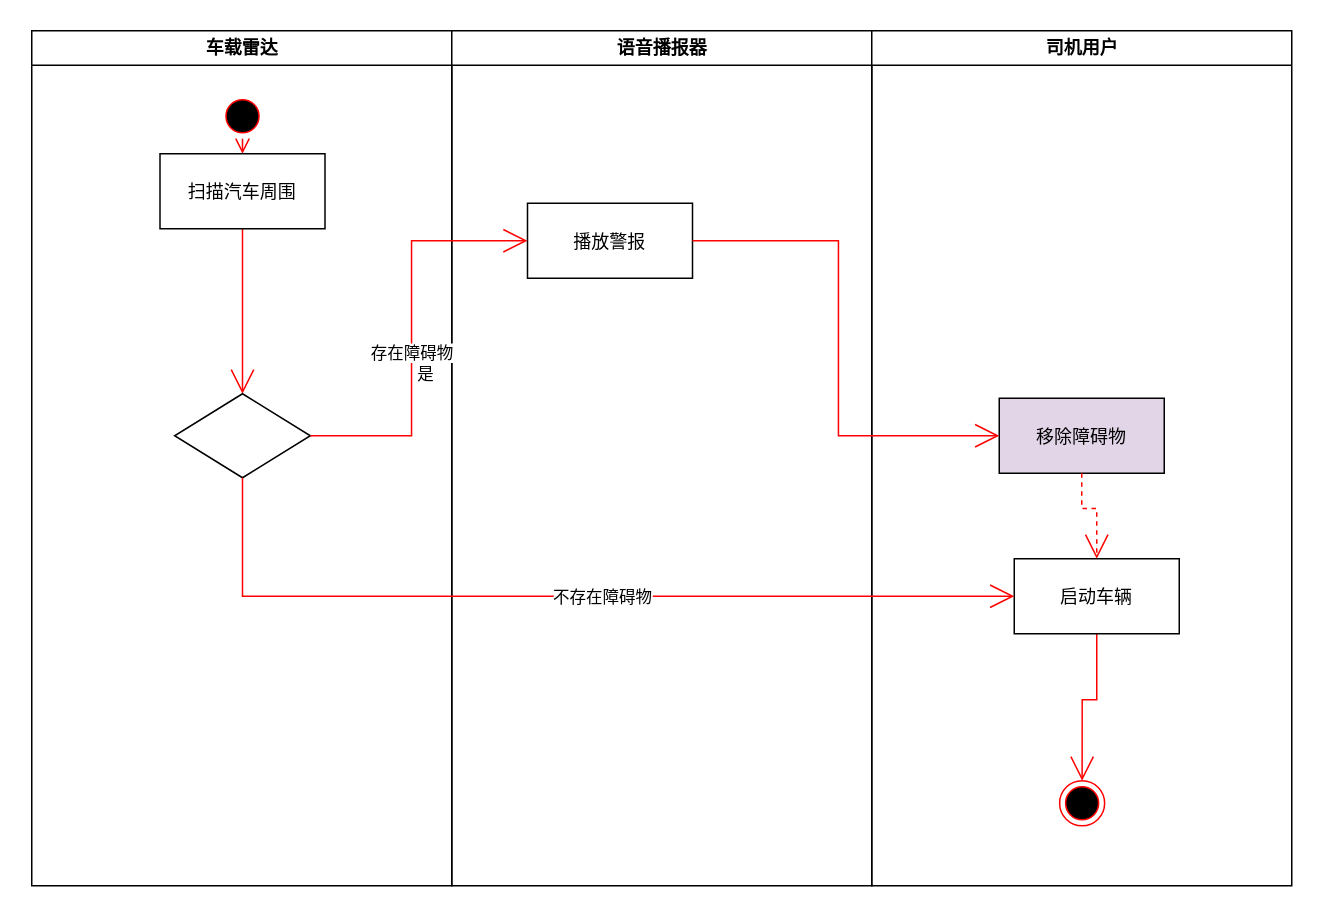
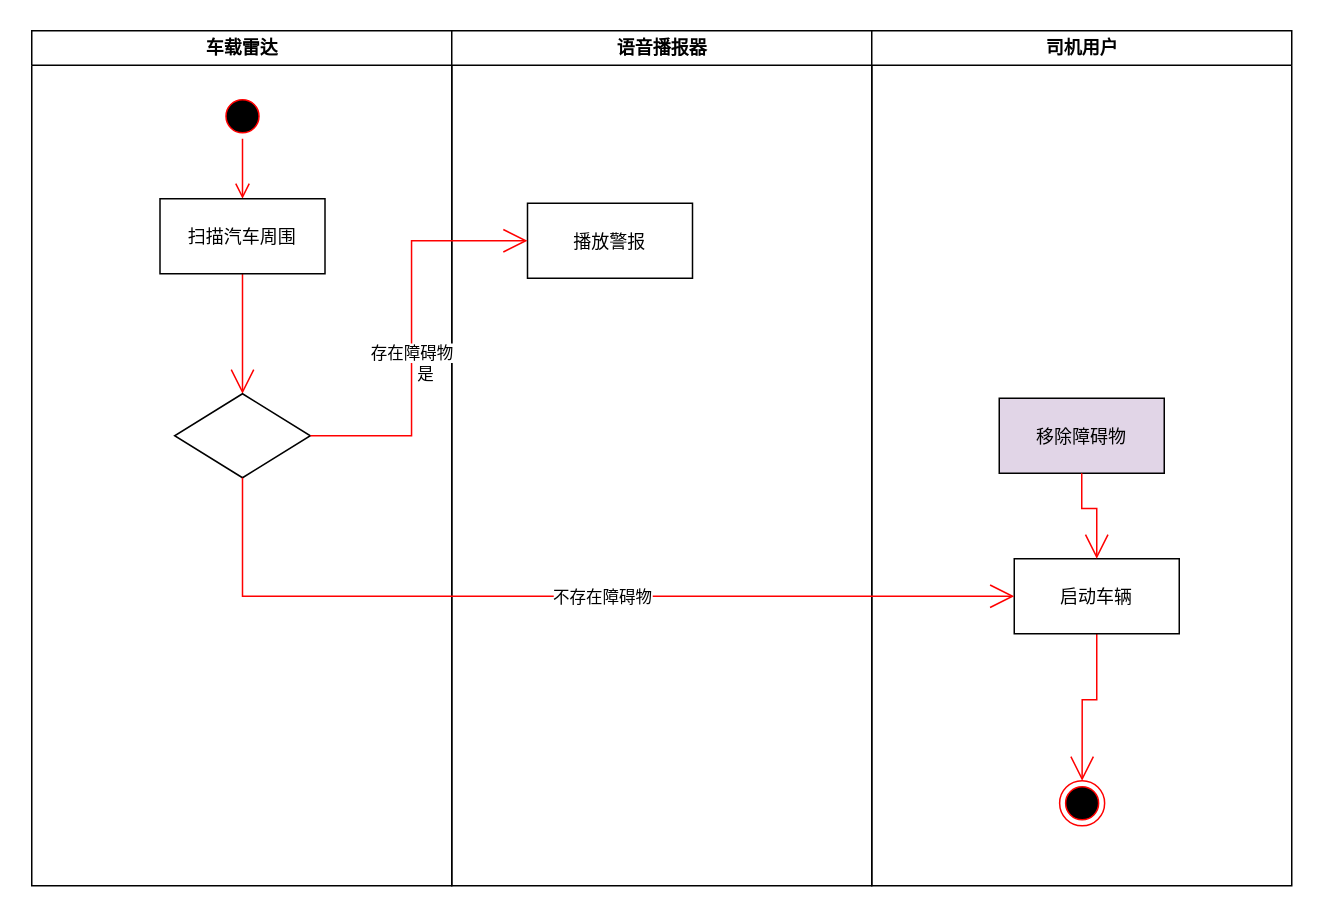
  <mxCell id="0" />
  <mxCell id="1" parent="0" />
  <mxCell id="2" value="车载雷达" style="swimlane;whiteSpace=wrap" parent="1" vertex="1"><mxGeometry x="20.5" y="20" width="280" height="570" as="geometry" /></mxCell>
  <mxCell id="3" value="" style="ellipse;shape=startState;fillColor=#000000;strokeColor=#ff0000;" parent="2" vertex="1"><mxGeometry x="125.5" y="42" width="30" height="30" as="geometry" /></mxCell>
  <mxCell id="4" value="" style="edgeStyle=elbowEdgeStyle;elbow=horizontal;verticalAlign=bottom;endArrow=open;endSize=8;strokeColor=#FF0000;endFill=1;rounded=0" parent="2" source="3" target="6" edge="1"><mxGeometry x="125.5" y="42" as="geometry"><mxPoint x="140.5" y="112" as="targetPoint" /></mxGeometry></mxCell>
  <mxCell id="5" style="edgeStyle=orthogonalEdgeStyle;rounded=0;orthogonalLoop=1;jettySize=auto;html=1;exitX=0.5;exitY=1;exitDx=0;exitDy=0;entryX=0.5;entryY=0;entryDx=0;entryDy=0;endArrow=open;startSize=14;endSize=14;sourcePerimeterSpacing=8;targetPerimeterSpacing=8;strokeColor=#FF0000;" parent="2" source="6" target="7" edge="1"><mxGeometry relative="1" as="geometry" /></mxCell>
- <mxCell id="6" value="扫描汽车周围" style="" parent="2" vertex="1"><mxGeometry x="85.5" y="82" width="110" height="50" as="geometry" /></mxCell>
+ <mxCell id="6" value="扫描汽车周围" style="" parent="2" vertex="1"><mxGeometry x="85.5" y="112" width="110" height="50" as="geometry" /></mxCell>
  <mxCell id="7" value="" style="rhombus;whiteSpace=wrap;html=1;hachureGap=4;pointerEvents=0;" parent="2" vertex="1"><mxGeometry x="95.25" y="242" width="90.5" height="56" as="geometry" /></mxCell>
  <mxCell id="8" value="语音播报器" style="swimlane;whiteSpace=wrap;startSize=23;" parent="1" vertex="1"><mxGeometry x="300.5" y="20" width="280" height="570" as="geometry" /></mxCell>
  <mxCell id="9" value="播放警报" style="" parent="8" vertex="1"><mxGeometry x="50.5" y="115" width="110" height="50" as="geometry" /></mxCell>
  <mxCell id="10" value="司机用户" style="swimlane;whiteSpace=wrap" parent="1" vertex="1"><mxGeometry x="580.5" y="20" width="280" height="570" as="geometry" /></mxCell>
  <mxCell id="11" value="" style="ellipse;shape=endState;fillColor=#000000;strokeColor=#ff0000" parent="10" vertex="1"><mxGeometry x="125.25" y="500" width="30" height="30" as="geometry" /></mxCell>
  <mxCell id="12" value="移除障碍物" style="fillColor=#e1d5e7;" parent="10" vertex="1"><mxGeometry x="85" y="245" width="110" height="50" as="geometry" /></mxCell>
  <mxCell id="13" style="edgeStyle=orthogonalEdgeStyle;rounded=0;orthogonalLoop=1;jettySize=auto;html=1;exitX=1;exitY=0.5;exitDx=0;exitDy=0;entryX=0;entryY=0.5;entryDx=0;entryDy=0;endArrow=open;startSize=14;endSize=14;sourcePerimeterSpacing=8;targetPerimeterSpacing=8;strokeColor=#FF0000;" parent="1" source="7" target="9" edge="1"><mxGeometry relative="1" as="geometry" /></mxCell>
  <mxCell id="14" value="是" style="edgeLabel;html=1;align=center;verticalAlign=middle;resizable=0;points=[];" parent="13" vertex="1" connectable="0"><mxGeometry x="-0.208" relative="1" as="geometry"><mxPoint x="9" as="offset" /></mxGeometry></mxCell>
  <mxCell id="15" value="存在障碍物" style="edgeLabel;html=1;align=center;verticalAlign=middle;resizable=0;points=[];" vertex="1" connectable="0" parent="13"><mxGeometry x="-0.102" relative="1" as="geometry"><mxPoint as="offset" /></mxGeometry></mxCell>
- <mxCell id="16" style="edgeStyle=orthogonalEdgeStyle;rounded=0;orthogonalLoop=1;jettySize=auto;html=1;exitX=1;exitY=0.5;exitDx=0;exitDy=0;entryX=0;entryY=0.5;entryDx=0;entryDy=0;endArrow=open;startSize=14;endSize=14;sourcePerimeterSpacing=8;targetPerimeterSpacing=8;strokeColor=#FF0000;" parent="1" source="9" target="12" edge="1"><mxGeometry relative="1" as="geometry" /></mxCell>
  <mxCell id="17" style="edgeStyle=orthogonalEdgeStyle;rounded=0;orthogonalLoop=1;jettySize=auto;html=1;exitX=0.5;exitY=1;exitDx=0;exitDy=0;entryX=0.5;entryY=0;entryDx=0;entryDy=0;endArrow=open;startSize=14;endSize=14;targetPerimeterSpacing=8;strokeColor=#FF0000;startArrow=none;" parent="1" source="18" target="11" edge="1"><mxGeometry relative="1" as="geometry" /></mxCell>
  <mxCell id="18" value="启动车辆" style="" parent="1" vertex="1"><mxGeometry x="675.5" y="372" width="110" height="50" as="geometry" /></mxCell>
  <mxCell id="19" style="edgeStyle=orthogonalEdgeStyle;rounded=0;orthogonalLoop=1;jettySize=auto;html=1;exitX=0.5;exitY=1;exitDx=0;exitDy=0;entryX=0;entryY=0.5;entryDx=0;entryDy=0;endArrow=open;startSize=14;endSize=14;sourcePerimeterSpacing=8;targetPerimeterSpacing=8;strokeColor=#FF0000;" edge="1" parent="1" source="7" target="18"><mxGeometry relative="1" as="geometry" /></mxCell>
  <mxCell id="20" value="不存在障碍物" style="edgeLabel;html=1;align=center;verticalAlign=middle;resizable=0;points=[];" vertex="1" connectable="0" parent="19"><mxGeometry x="0.05" y="-4" relative="1" as="geometry"><mxPoint x="6" y="-4" as="offset" /></mxGeometry></mxCell>
- <mxCell id="21" style="edgeStyle=orthogonalEdgeStyle;rounded=0;orthogonalLoop=1;jettySize=auto;html=1;exitX=0.5;exitY=1;exitDx=0;exitDy=0;entryX=0.5;entryY=0;entryDx=0;entryDy=0;endArrow=open;startSize=14;endSize=14;sourcePerimeterSpacing=8;targetPerimeterSpacing=8;strokeColor=#FF0000;dashed=1;" edge="1" parent="1" source="12" target="18"><mxGeometry relative="1" as="geometry" /></mxCell>
+ <mxCell id="21" style="edgeStyle=orthogonalEdgeStyle;rounded=0;orthogonalLoop=1;jettySize=auto;html=1;exitX=0.5;exitY=1;exitDx=0;exitDy=0;entryX=0.5;entryY=0;entryDx=0;entryDy=0;endArrow=open;startSize=14;endSize=14;sourcePerimeterSpacing=8;targetPerimeterSpacing=8;strokeColor=#FF0000;" edge="1" parent="1" source="12" target="18"><mxGeometry relative="1" as="geometry" /></mxCell>
